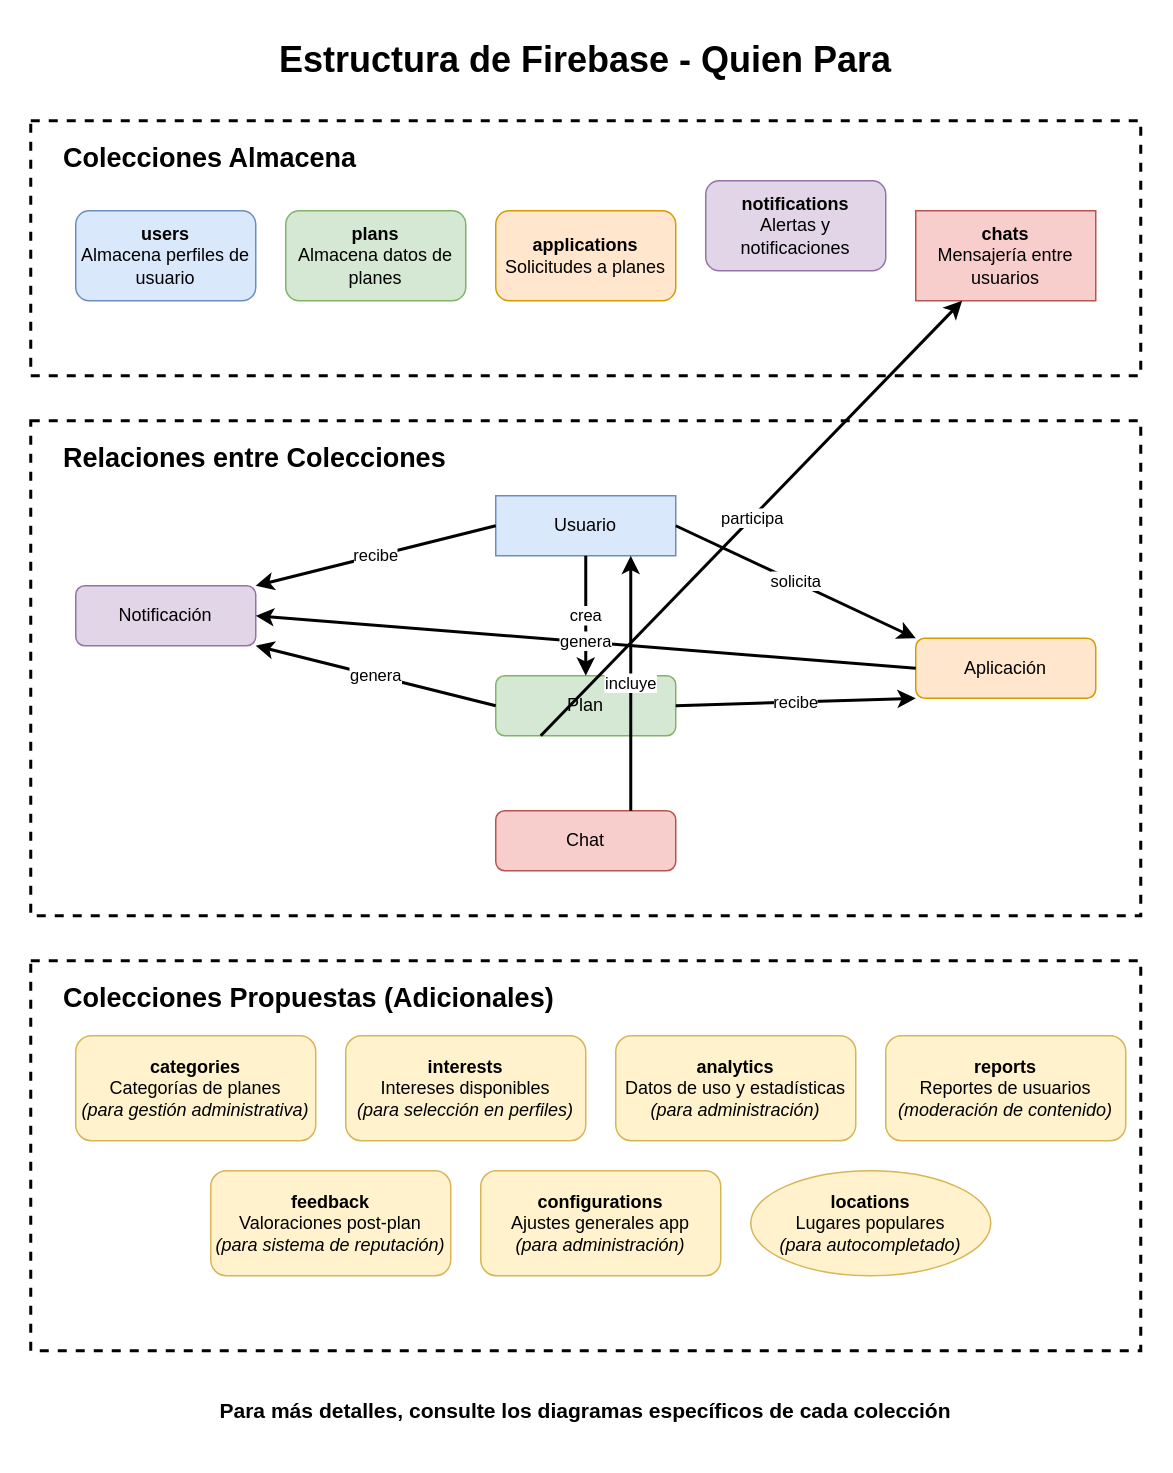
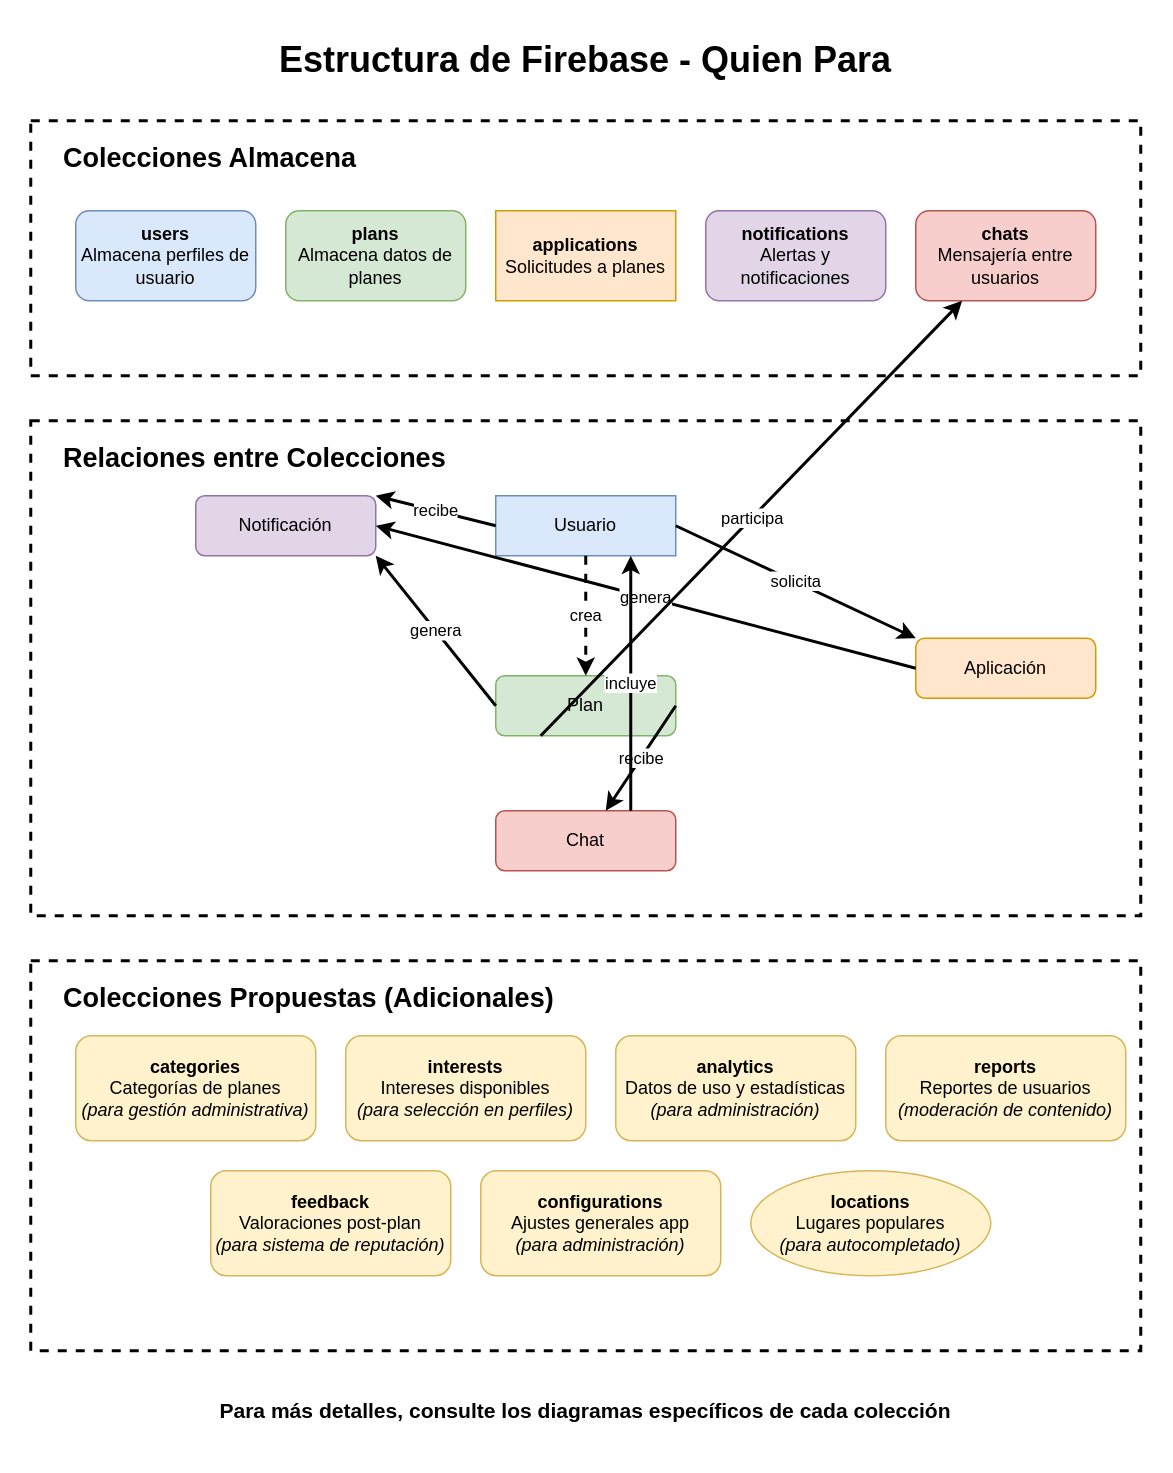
  <mxCell id="0" />
  <mxCell id="1" parent="0" />
  <mxCell id="2" value="&lt;h1&gt;Estructura de Firebase - Quien Para&lt;/h1&gt;" style="text;html=1;strokeColor=none;fillColor=none;align=center;verticalAlign=middle;whiteSpace=wrap;rounded=0;" vertex="1" parent="1"><mxGeometry x="20" y="20" width="740" height="40" as="geometry" /></mxCell>
  <mxCell id="3" value="" style="rounded=0;whiteSpace=wrap;html=1;fillColor=none;dashed=1;strokeWidth=2;" vertex="1" parent="1"><mxGeometry x="20" y="80" width="740" height="170" as="geometry" /></mxCell>
  <mxCell id="4" value="&lt;h2&gt;Colecciones Almacena&lt;/h2&gt;" style="text;html=1;strokeColor=none;fillColor=none;align=left;verticalAlign=middle;whiteSpace=wrap;rounded=0;" vertex="1" parent="1"><mxGeometry x="40" y="90" width="230" height="30" as="geometry" /></mxCell>
  <mxCell id="5" value="&lt;b&gt;users&lt;/b&gt;&lt;br&gt;Almacena perfiles de usuario" style="rounded=1;whiteSpace=wrap;html=1;fillColor=#dae8fc;strokeColor=#6c8ebf;" vertex="1" parent="1"><mxGeometry x="50" y="140" width="120" height="60" as="geometry" /></mxCell>
  <mxCell id="6" value="&lt;b&gt;plans&lt;/b&gt;&lt;br&gt;Almacena datos de planes" style="rounded=1;whiteSpace=wrap;html=1;fillColor=#d5e8d4;strokeColor=#82b366;" vertex="1" parent="1"><mxGeometry x="190" y="140" width="120" height="60" as="geometry" /></mxCell>
- <mxCell id="7" value="&lt;b&gt;applications&lt;/b&gt;&lt;br&gt;Solicitudes a planes" style="rounded=1;whiteSpace=wrap;html=1;fillColor=#ffe6cc;strokeColor=#d79b00;" vertex="1" parent="1"><mxGeometry x="330" y="140" width="120" height="60" as="geometry" /></mxCell>
- <mxCell id="8" value="&lt;b&gt;notifications&lt;/b&gt;&lt;br&gt;Alertas y notificaciones" style="rounded=1;whiteSpace=wrap;html=1;fillColor=#e1d5e7;strokeColor=#9673a6;" vertex="1" parent="1"><mxGeometry x="470" y="120" width="120" height="60" as="geometry" /></mxCell>
- <mxCell id="9" value="&lt;b&gt;chats&lt;/b&gt;&lt;br&gt;Mensajería entre usuarios" style="whiteSpace=wrap;html=1;fillColor=#f8cecc;strokeColor=#b85450;rounded=0;" vertex="1" parent="1"><mxGeometry x="610" y="140" width="120" height="60" as="geometry" /></mxCell>
+ <mxCell id="7" value="&lt;b&gt;applications&lt;/b&gt;&lt;br&gt;Solicitudes a planes" style="whiteSpace=wrap;html=1;fillColor=#ffe6cc;strokeColor=#d79b00;rounded=0;" vertex="1" parent="1"><mxGeometry x="330" y="140" width="120" height="60" as="geometry" /></mxCell>
+ <mxCell id="8" value="&lt;b&gt;notifications&lt;/b&gt;&lt;br&gt;Alertas y notificaciones" style="rounded=1;whiteSpace=wrap;html=1;fillColor=#e1d5e7;strokeColor=#9673a6;" vertex="1" parent="1"><mxGeometry x="470" y="140" width="120" height="60" as="geometry" /></mxCell>
+ <mxCell id="9" value="&lt;b&gt;chats&lt;/b&gt;&lt;br&gt;Mensajería entre usuarios" style="rounded=1;whiteSpace=wrap;html=1;fillColor=#f8cecc;strokeColor=#b85450;" vertex="1" parent="1"><mxGeometry x="610" y="140" width="120" height="60" as="geometry" /></mxCell>
  <mxCell id="10" value="" style="rounded=0;whiteSpace=wrap;html=1;fillColor=none;dashed=1;strokeWidth=2;" vertex="1" parent="1"><mxGeometry x="20" y="280" width="740" height="330" as="geometry" /></mxCell>
  <mxCell id="11" value="&lt;h2&gt;Relaciones entre Colecciones&lt;/h2&gt;" style="text;html=1;strokeColor=none;fillColor=none;align=left;verticalAlign=middle;whiteSpace=wrap;rounded=0;" vertex="1" parent="1"><mxGeometry x="40" y="290" width="300" height="30" as="geometry" /></mxCell>
  <mxCell id="12" value="Usuario" style="whiteSpace=wrap;html=1;fillColor=#dae8fc;strokeColor=#6c8ebf;rounded=0;" vertex="1" parent="1"><mxGeometry x="330" y="330" width="120" height="40" as="geometry" /></mxCell>
  <mxCell id="13" value="Plan" style="rounded=1;whiteSpace=wrap;html=1;fillColor=#d5e8d4;strokeColor=#82b366;" vertex="1" parent="1"><mxGeometry x="330" y="450" width="120" height="40" as="geometry" /></mxCell>
  <mxCell id="14" value="Aplicación" style="rounded=1;whiteSpace=wrap;html=1;fillColor=#ffe6cc;strokeColor=#d79b00;" vertex="1" parent="1"><mxGeometry x="610" y="425" width="120" height="40" as="geometry" /></mxCell>
- <mxCell id="15" value="Notificación" style="rounded=1;whiteSpace=wrap;html=1;fillColor=#e1d5e7;strokeColor=#9673a6;" vertex="1" parent="1"><mxGeometry x="50" y="390" width="120" height="40" as="geometry" /></mxCell>
+ <mxCell id="15" value="Notificación" style="rounded=1;whiteSpace=wrap;html=1;fillColor=#e1d5e7;strokeColor=#9673a6;" vertex="1" parent="1"><mxGeometry x="130" y="330" width="120" height="40" as="geometry" /></mxCell>
  <mxCell id="16" value="Chat" style="rounded=1;whiteSpace=wrap;html=1;fillColor=#f8cecc;strokeColor=#b85450;" vertex="1" parent="1"><mxGeometry x="330" y="540" width="120" height="40" as="geometry" /></mxCell>
- <mxCell id="17" value="crea" style="endArrow=classic;html=1;rounded=0;strokeWidth=2;exitX=0.5;exitY=1;exitDx=0;exitDy=0;entryX=0.5;entryY=0;entryDx=0;entryDy=0;" edge="1" parent="1" source="12" target="13"><mxGeometry width="50" height="50" relative="1" as="geometry"><mxPoint x="370" y="420" as="sourcePoint" /><mxPoint x="420" y="370" as="targetPoint" /></mxGeometry></mxCell>
+ <mxCell id="17" value="crea" style="endArrow=classic;html=1;rounded=0;strokeWidth=2;exitX=0.5;exitY=1;exitDx=0;exitDy=0;entryX=0.5;entryY=0;entryDx=0;entryDy=0;dashed=1;" edge="1" parent="1" source="12" target="13"><mxGeometry width="50" height="50" relative="1" as="geometry"><mxPoint x="370" y="420" as="sourcePoint" /><mxPoint x="420" y="370" as="targetPoint" /></mxGeometry></mxCell>
  <mxCell id="18" value="solicita" style="endArrow=classic;html=1;rounded=0;strokeWidth=2;exitX=1;exitY=0.5;exitDx=0;exitDy=0;entryX=0;entryY=0;entryDx=0;entryDy=0;" edge="1" parent="1" source="12" target="14"><mxGeometry width="50" height="50" relative="1" as="geometry"><mxPoint x="370" y="420" as="sourcePoint" /><mxPoint x="420" y="370" as="targetPoint" /></mxGeometry></mxCell>
- <mxCell id="19" value="recibe" style="endArrow=classic;html=1;rounded=0;strokeWidth=2;exitX=1;exitY=0.5;exitDx=0;exitDy=0;entryX=0;entryY=1;entryDx=0;entryDy=0;" edge="1" parent="1" source="13" target="14"><mxGeometry width="50" height="50" relative="1" as="geometry"><mxPoint x="370" y="420" as="sourcePoint" /><mxPoint x="420" y="370" as="targetPoint" /></mxGeometry></mxCell>
+ <mxCell id="19" value="recibe" style="endArrow=classic;html=1;rounded=0;strokeWidth=2;exitX=1;exitY=0.5;exitDx=0;exitDy=0;" edge="1" parent="1" source="13" target="16"><mxGeometry width="50" height="50" relative="1" as="geometry"><mxPoint x="370" y="420" as="sourcePoint" /><mxPoint x="420" y="370" as="targetPoint" /></mxGeometry></mxCell>
  <mxCell id="20" value="recibe" style="endArrow=classic;html=1;rounded=0;strokeWidth=2;exitX=0;exitY=0.5;exitDx=0;exitDy=0;entryX=1;entryY=0;entryDx=0;entryDy=0;" edge="1" parent="1" source="12" target="15"><mxGeometry width="50" height="50" relative="1" as="geometry"><mxPoint x="370" y="420" as="sourcePoint" /><mxPoint x="420" y="370" as="targetPoint" /></mxGeometry></mxCell>
  <mxCell id="21" value="genera" style="endArrow=classic;html=1;rounded=0;strokeWidth=2;exitX=0;exitY=0.5;exitDx=0;exitDy=0;entryX=1;entryY=1;entryDx=0;entryDy=0;" edge="1" parent="1" source="13" target="15"><mxGeometry width="50" height="50" relative="1" as="geometry"><mxPoint x="370" y="420" as="sourcePoint" /><mxPoint x="420" y="370" as="targetPoint" /></mxGeometry></mxCell>
  <mxCell id="22" value="genera" style="endArrow=classic;html=1;rounded=0;strokeWidth=2;exitX=0;exitY=0.5;exitDx=0;exitDy=0;entryX=1;entryY=0.5;entryDx=0;entryDy=0;" edge="1" parent="1" source="14" target="15"><mxGeometry width="50" height="50" relative="1" as="geometry"><mxPoint x="370" y="420" as="sourcePoint" /><mxPoint x="420" y="370" as="targetPoint" /></mxGeometry></mxCell>
  <mxCell id="23" value="participa" style="endArrow=classic;html=1;rounded=0;strokeWidth=2;exitX=0.25;exitY=1;exitDx=0;exitDy=0;" edge="1" parent="1" source="13" target="9"><mxGeometry width="50" height="50" relative="1" as="geometry"><mxPoint x="370" y="420" as="sourcePoint" /><mxPoint x="420" y="370" as="targetPoint" /></mxGeometry></mxCell>
  <mxCell id="24" value="incluye" style="endArrow=classic;html=1;rounded=0;strokeWidth=2;exitX=0.75;exitY=0;exitDx=0;exitDy=0;entryX=0.75;entryY=1;entryDx=0;entryDy=0;" edge="1" parent="1" source="16" target="12"><mxGeometry width="50" height="50" relative="1" as="geometry"><mxPoint x="300" y="520" as="sourcePoint" /><mxPoint x="420" y="370" as="targetPoint" /><Array as="points"><mxPoint x="420" y="510" /><mxPoint x="420" y="390" /></Array></mxGeometry></mxCell>
  <mxCell id="25" value="" style="rounded=0;whiteSpace=wrap;html=1;fillColor=none;dashed=1;strokeWidth=2;" vertex="1" parent="1"><mxGeometry x="20" y="640" width="740" height="260" as="geometry" /></mxCell>
  <mxCell id="26" value="&lt;h2&gt;Colecciones Propuestas (Adicionales)&lt;/h2&gt;" style="text;html=1;strokeColor=none;fillColor=none;align=left;verticalAlign=middle;whiteSpace=wrap;rounded=0;" vertex="1" parent="1"><mxGeometry x="40" y="650" width="350" height="30" as="geometry" /></mxCell>
  <mxCell id="27" value="&lt;b&gt;categories&lt;/b&gt;&lt;br&gt;Categorías de planes&lt;br&gt;&lt;i&gt;(para gestión administrativa)&lt;/i&gt;" style="rounded=1;whiteSpace=wrap;html=1;fillColor=#fff2cc;strokeColor=#d6b656;" vertex="1" parent="1"><mxGeometry x="50" y="690" width="160" height="70" as="geometry" /></mxCell>
  <mxCell id="28" value="&lt;b&gt;interests&lt;/b&gt;&lt;br&gt;Intereses disponibles&lt;br&gt;&lt;i&gt;(para selección en perfiles)&lt;/i&gt;" style="rounded=1;whiteSpace=wrap;html=1;fillColor=#fff2cc;strokeColor=#d6b656;" vertex="1" parent="1"><mxGeometry x="230" y="690" width="160" height="70" as="geometry" /></mxCell>
  <mxCell id="29" value="&lt;b&gt;analytics&lt;/b&gt;&lt;br&gt;Datos de uso y estadísticas&lt;br&gt;&lt;i&gt;(para administración)&lt;/i&gt;" style="rounded=1;whiteSpace=wrap;html=1;fillColor=#fff2cc;strokeColor=#d6b656;" vertex="1" parent="1"><mxGeometry x="410" y="690" width="160" height="70" as="geometry" /></mxCell>
  <mxCell id="30" value="&lt;b&gt;reports&lt;/b&gt;&lt;br&gt;Reportes de usuarios&lt;br&gt;&lt;i&gt;(moderación de contenido)&lt;/i&gt;" style="rounded=1;whiteSpace=wrap;html=1;fillColor=#fff2cc;strokeColor=#d6b656;" vertex="1" parent="1"><mxGeometry x="590" y="690" width="160" height="70" as="geometry" /></mxCell>
  <mxCell id="31" value="&lt;b&gt;feedback&lt;/b&gt;&lt;br&gt;Valoraciones post-plan&lt;br&gt;&lt;i&gt;(para sistema de reputación)&lt;/i&gt;" style="rounded=1;whiteSpace=wrap;html=1;fillColor=#fff2cc;strokeColor=#d6b656;" vertex="1" parent="1"><mxGeometry x="140" y="780" width="160" height="70" as="geometry" /></mxCell>
  <mxCell id="32" value="&lt;b&gt;configurations&lt;/b&gt;&lt;br&gt;Ajustes generales app&lt;br&gt;&lt;i&gt;(para administración)&lt;/i&gt;" style="rounded=1;whiteSpace=wrap;html=1;fillColor=#fff2cc;strokeColor=#d6b656;" vertex="1" parent="1"><mxGeometry x="320" y="780" width="160" height="70" as="geometry" /></mxCell>
  <mxCell id="33" value="&lt;b&gt;locations&lt;/b&gt;&lt;br&gt;Lugares populares&lt;br&gt;&lt;i&gt;(para autocompletado)&lt;/i&gt;" style="ellipse;whiteSpace=wrap;html=1;fillColor=#fff2cc;strokeColor=#d6b656;" vertex="1" parent="1"><mxGeometry x="500" y="780" width="160" height="70" as="geometry" /></mxCell>
  <mxCell id="34" value="&lt;h3&gt;Para más detalles, consulte los diagramas específicos de cada colección&lt;/h3&gt;" style="text;html=1;strokeColor=none;fillColor=none;align=center;verticalAlign=middle;whiteSpace=wrap;rounded=0;" vertex="1" parent="1"><mxGeometry x="20" y="920" width="740" height="40" as="geometry" /></mxCell>
